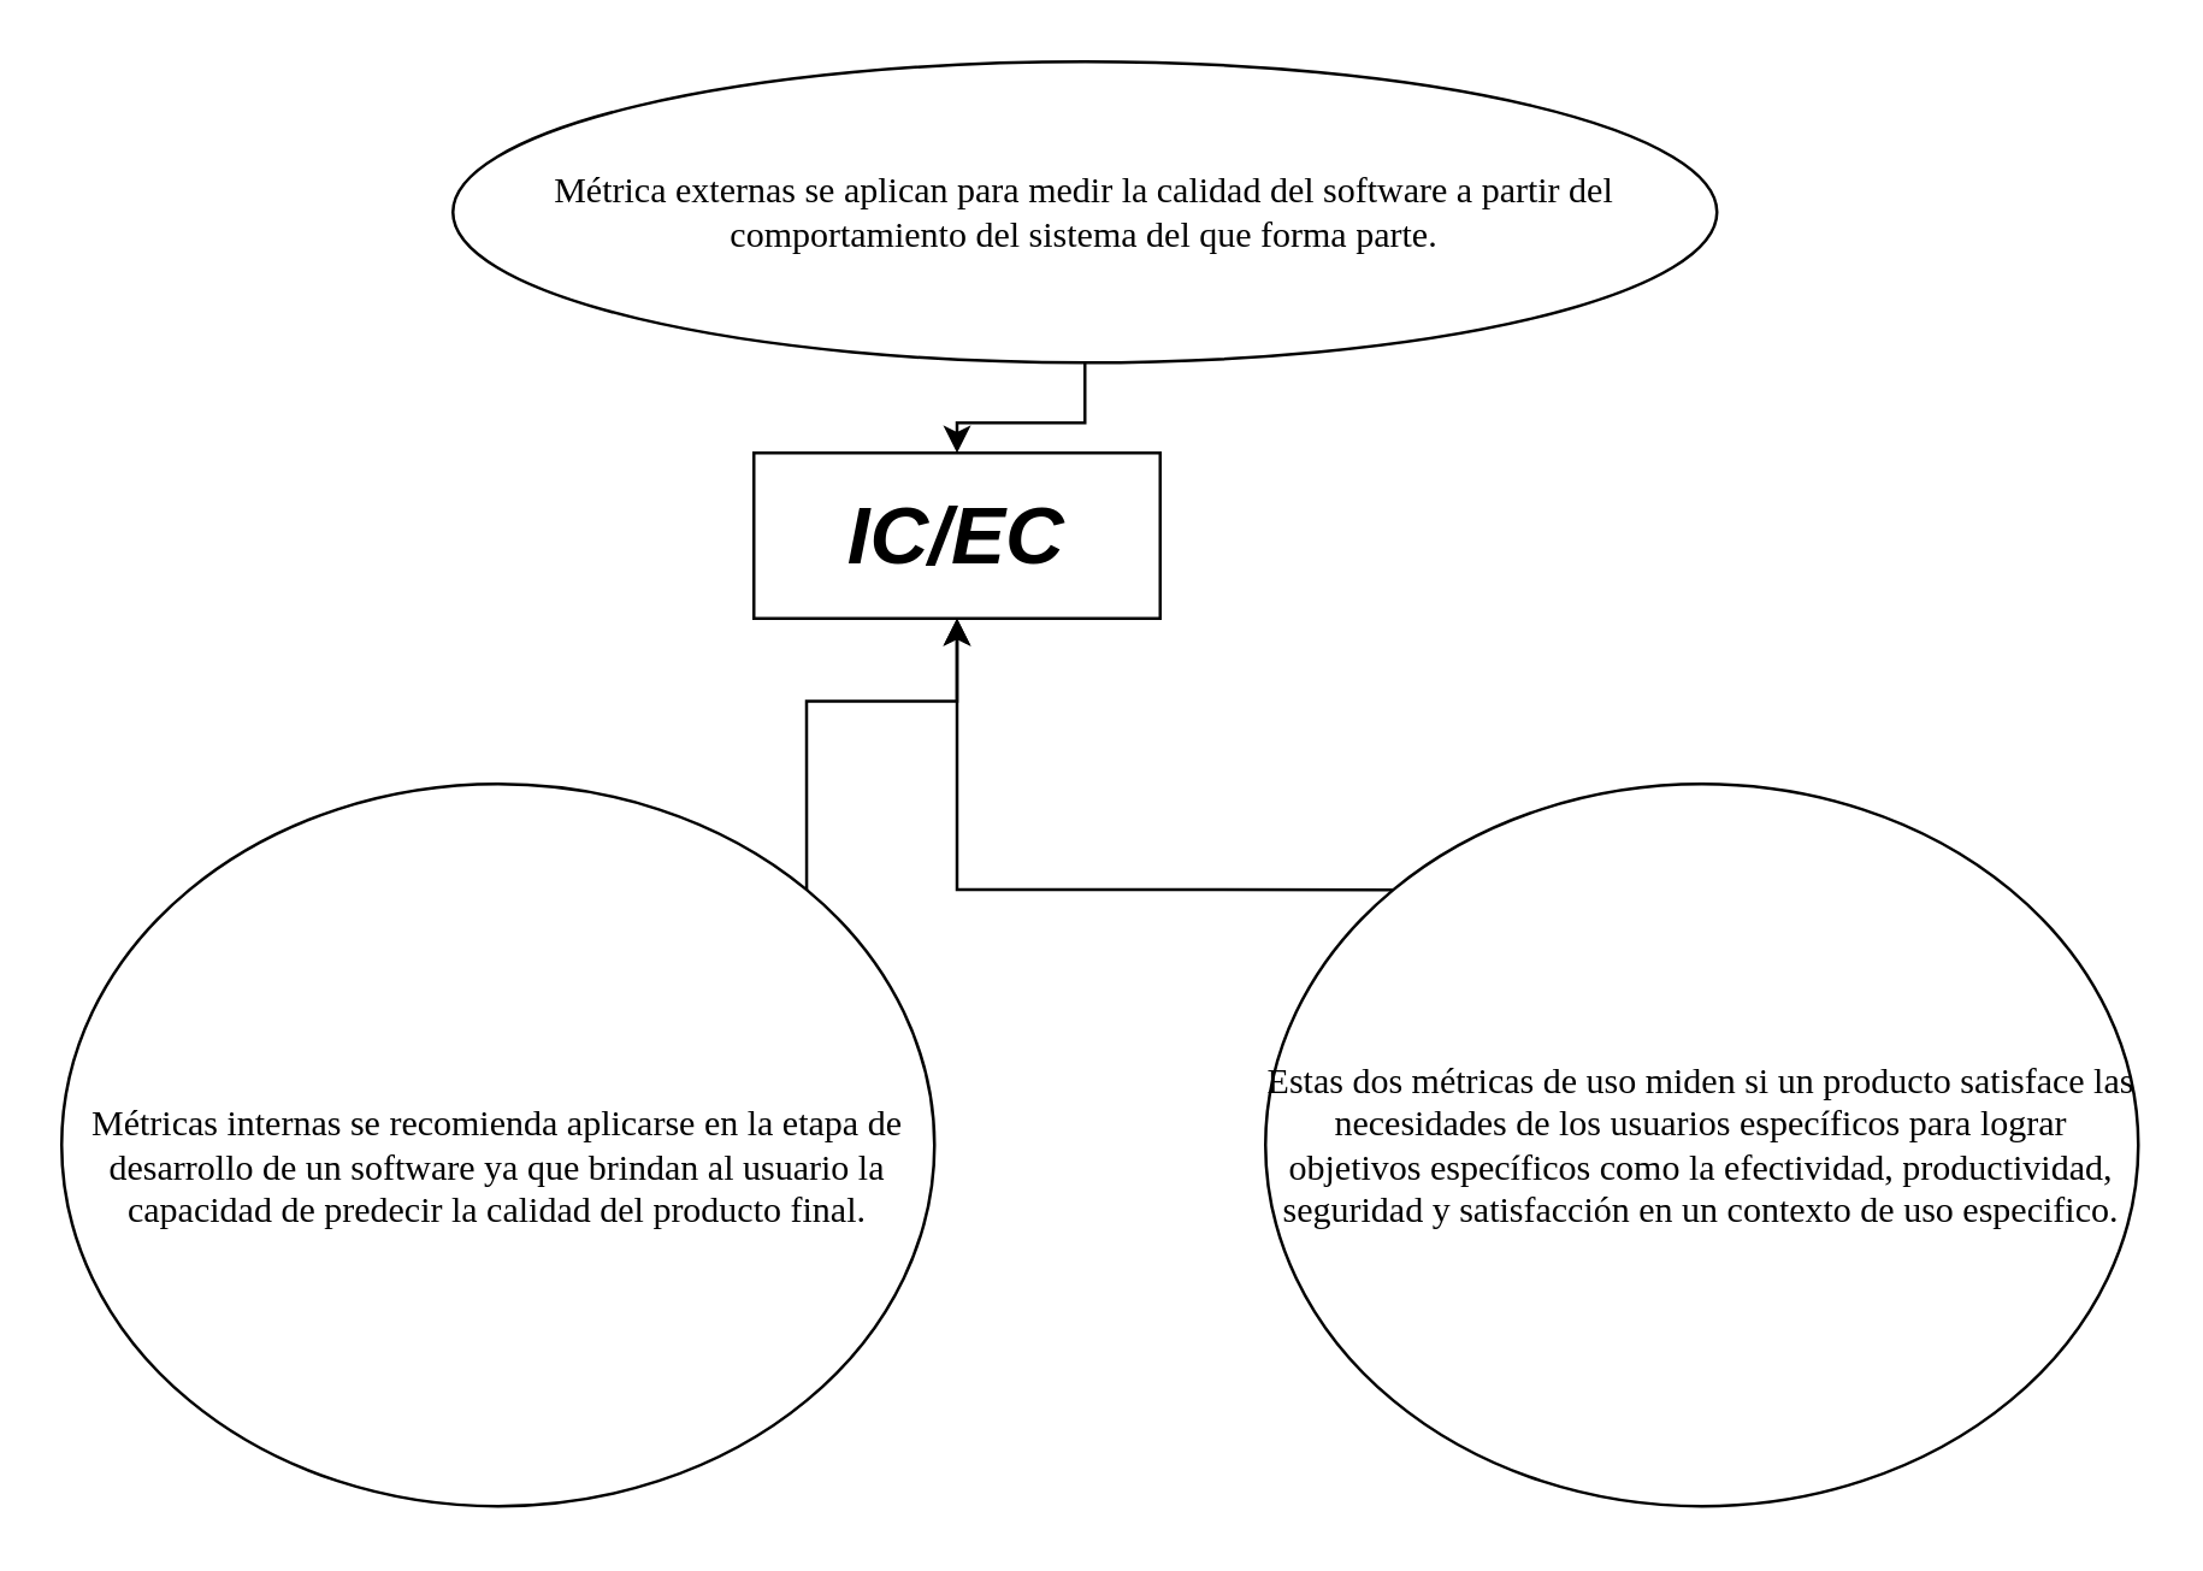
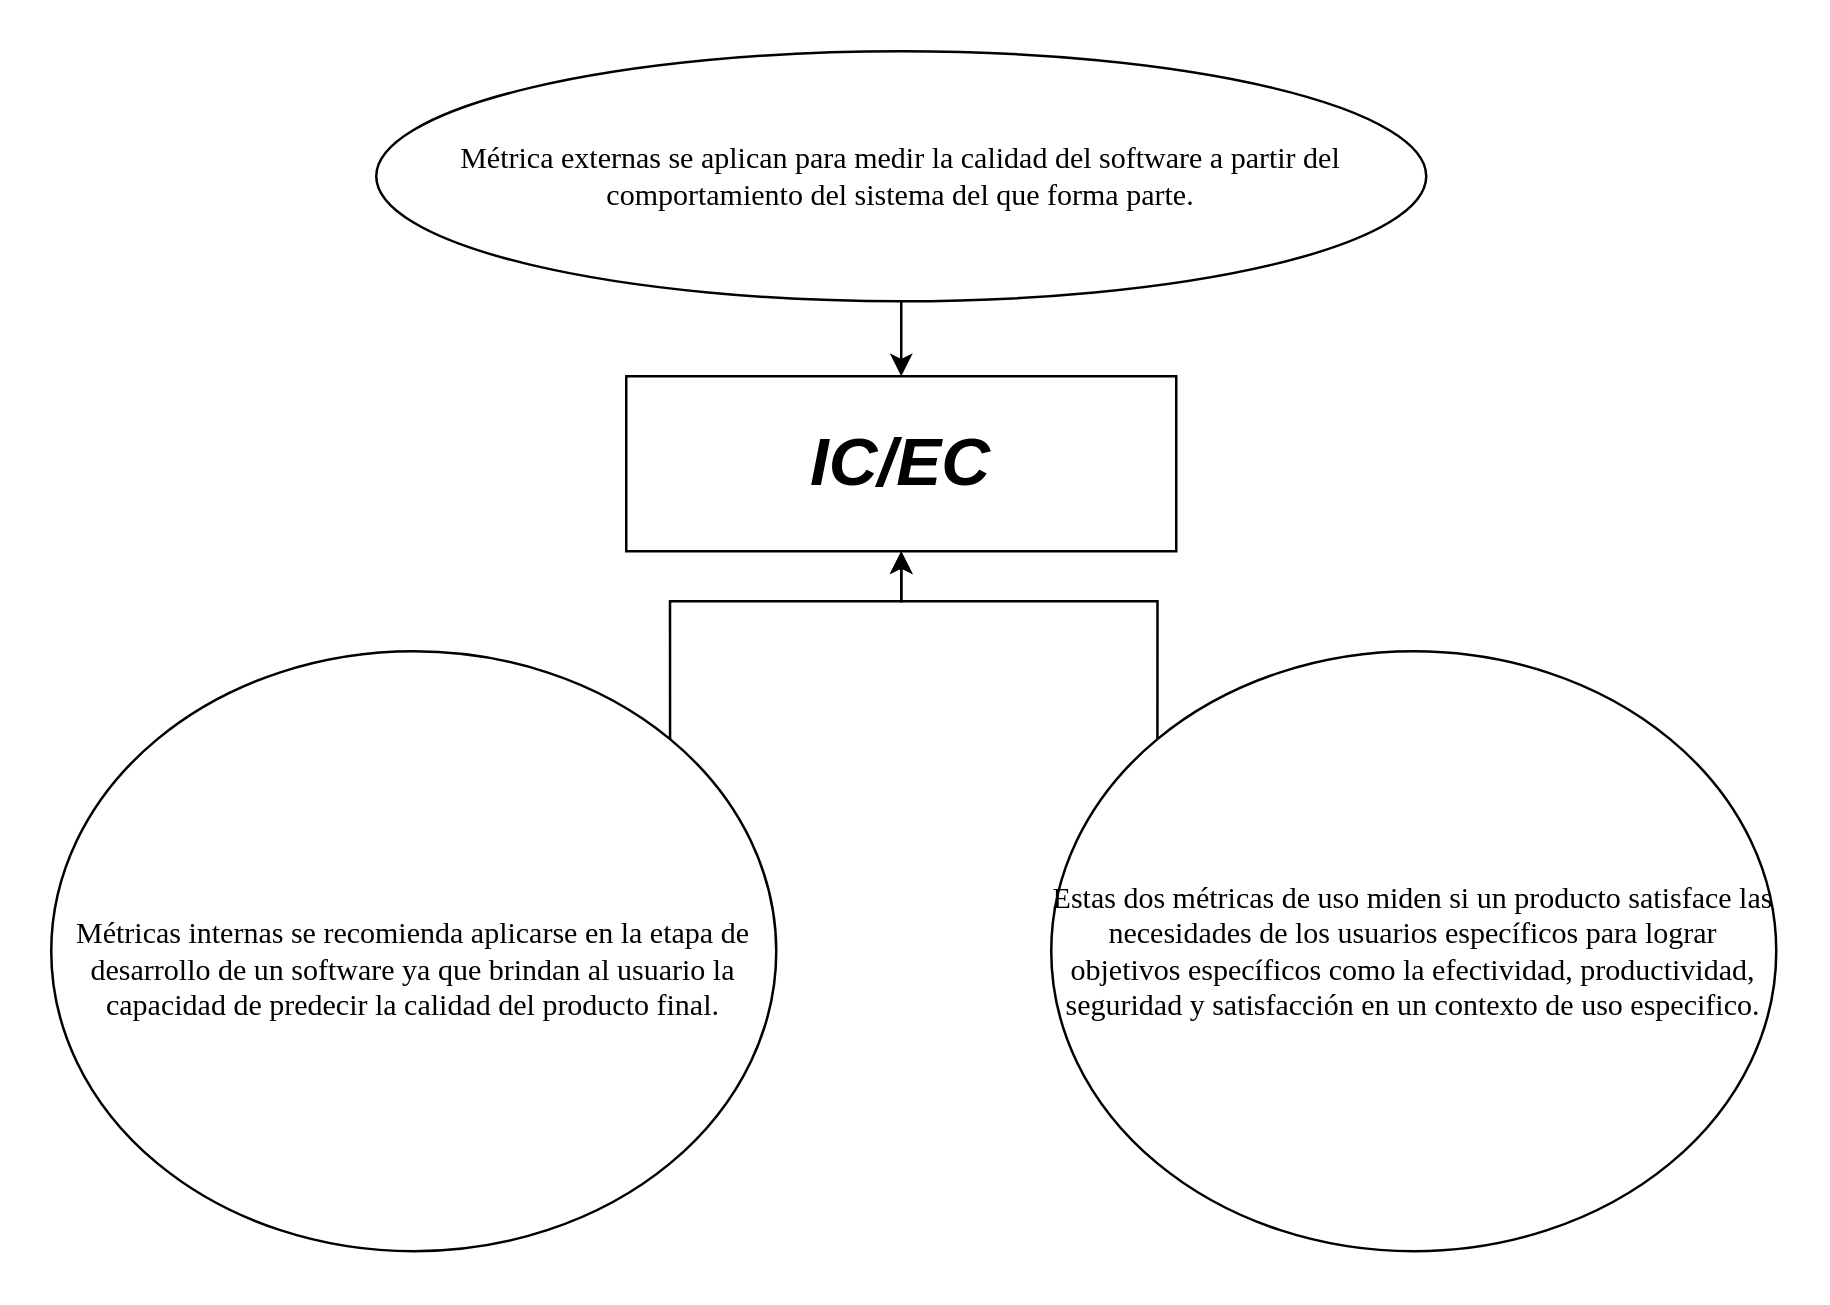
  <mxCell id="0" />
  <mxCell id="1" parent="0" />
- <mxCell id="2" value="&lt;font size=&quot;1&quot;&gt;&lt;b style=&quot;font-size: 27px&quot;&gt;&lt;i&gt;IC/EC&lt;/i&gt;&lt;/b&gt;&lt;/font&gt;" style="rounded=0;whiteSpace=wrap;html=1;" vertex="1" parent="1"><mxGeometry x="250" y="150" width="135" height="55" as="geometry" /></mxCell>
+ <mxCell id="2" value="&lt;font size=&quot;1&quot;&gt;&lt;b style=&quot;font-size: 27px&quot;&gt;&lt;i&gt;IC/EC&lt;/i&gt;&lt;/b&gt;&lt;/font&gt;" style="rounded=0;whiteSpace=wrap;html=1;" vertex="1" parent="1"><mxGeometry x="250" y="150" width="220" height="70" as="geometry" /></mxCell>
  <mxCell id="3" style="edgeStyle=orthogonalEdgeStyle;rounded=0;orthogonalLoop=1;jettySize=auto;html=1;exitX=1;exitY=0;exitDx=0;exitDy=0;" edge="1" parent="1" source="4" target="2"><mxGeometry relative="1" as="geometry" /></mxCell>
  <mxCell id="4" value="&lt;div&gt;&lt;span style=&quot;font-family: &amp;#34;verdana&amp;#34;&quot;&gt;&lt;br&gt;&lt;/span&gt;&lt;/div&gt;&lt;div&gt;&lt;span style=&quot;font-family: &amp;#34;verdana&amp;#34;&quot;&gt;Métricas internas se recomienda aplicarse en la etapa de desarrollo de un software ya que brindan al usuario la capacidad de predecir la calidad del producto final.&lt;/span&gt;&lt;/div&gt;" style="ellipse;whiteSpace=wrap;html=1;align=center;" vertex="1" parent="1"><mxGeometry x="20" y="260" width="290" height="240" as="geometry" /></mxCell>
  <mxCell id="5" style="edgeStyle=orthogonalEdgeStyle;rounded=0;orthogonalLoop=1;jettySize=auto;html=1;exitX=0;exitY=0;exitDx=0;exitDy=0;" edge="1" parent="1" source="6" target="2"><mxGeometry relative="1" as="geometry" /></mxCell>
  <mxCell id="6" value="&lt;font face=&quot;Verdana&quot;&gt;Estas dos métricas de uso miden si un producto satisface las necesidades de los usuarios específicos para lograr objetivos específicos como la efectividad, productividad, seguridad y satisfacción en un contexto de uso especifico.&lt;/font&gt;" style="ellipse;whiteSpace=wrap;html=1;" vertex="1" parent="1"><mxGeometry x="420" y="260" width="290" height="240" as="geometry" /></mxCell>
  <mxCell id="7" style="edgeStyle=orthogonalEdgeStyle;rounded=0;orthogonalLoop=1;jettySize=auto;html=1;exitX=0.5;exitY=1;exitDx=0;exitDy=0;entryX=0.5;entryY=0;entryDx=0;entryDy=0;" edge="1" parent="1" source="8" target="2"><mxGeometry relative="1" as="geometry" /></mxCell>
  <mxCell id="8" value="&lt;font face=&quot;Verdana&quot;&gt;Métrica externas se aplican para medir la calidad del software a partir del comportamiento del sistema del que forma parte.&lt;/font&gt;" style="ellipse;whiteSpace=wrap;html=1;" vertex="1" parent="1"><mxGeometry x="150" y="20" width="420" height="100" as="geometry" /></mxCell>
